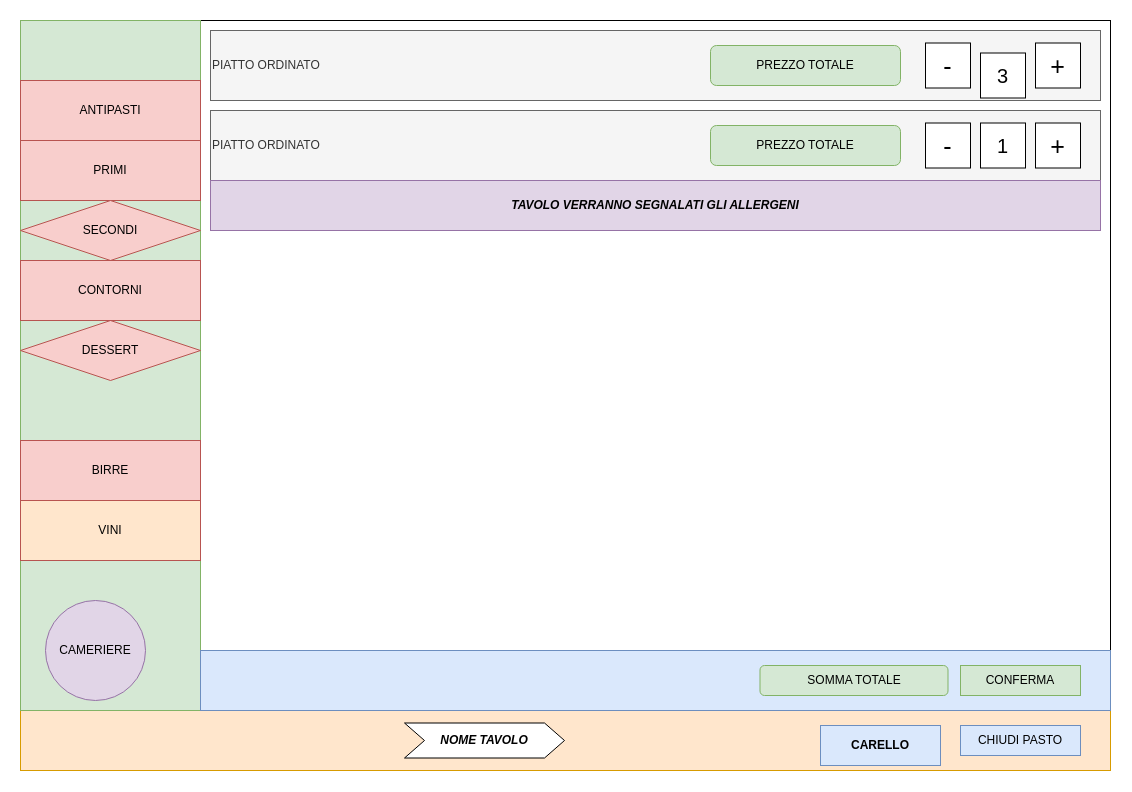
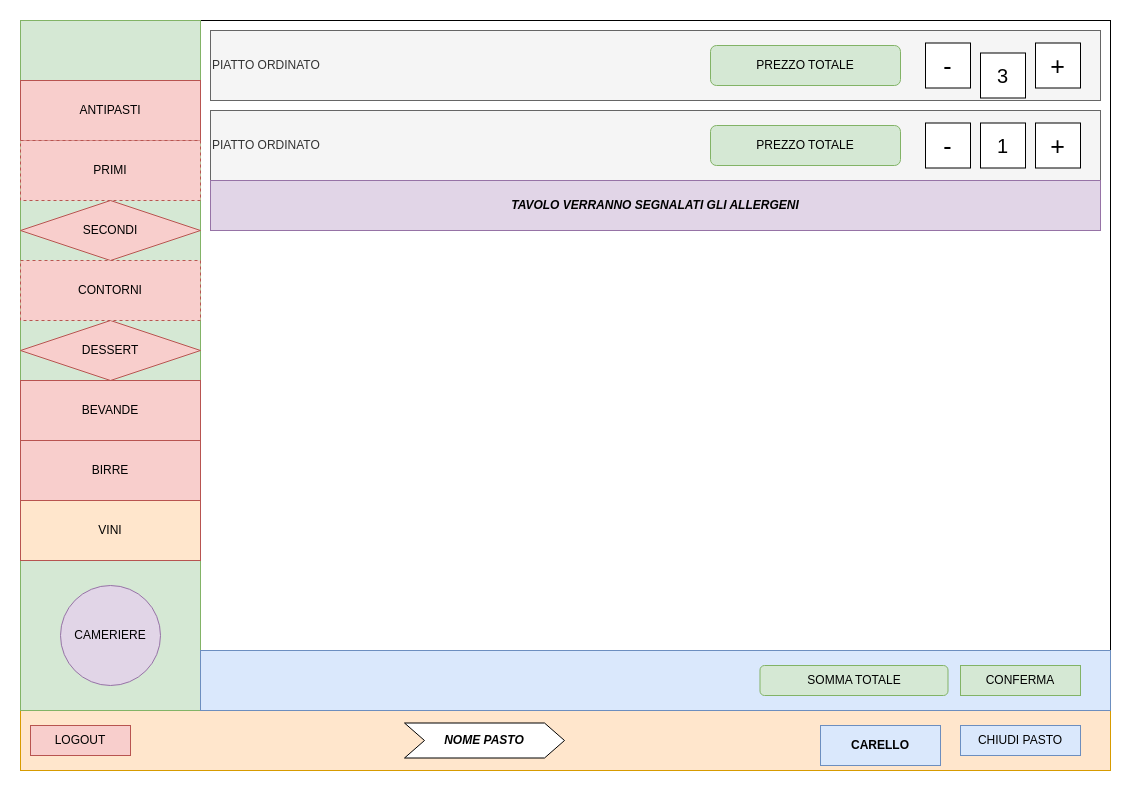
  <mxCell id="0" />
  <mxCell id="1" parent="0" />
  <mxCell id="2" value="" style="rounded=0;whiteSpace=wrap;html=1;" parent="1" vertex="1"><mxGeometry x="20" y="20" width="1090" height="750" as="geometry" /></mxCell>
  <mxCell id="3" value="" style="rounded=0;whiteSpace=wrap;html=1;fillColor=#ffe6cc;strokeColor=#d79b00;" parent="1" vertex="1"><mxGeometry x="20" y="710" width="1090" height="60" as="geometry" /></mxCell>
  <mxCell id="4" value="&lt;b&gt;CARELLO&lt;/b&gt;" style="rounded=0;whiteSpace=wrap;html=1;fillColor=#dae8fc;strokeColor=#6c8ebf;" parent="1" vertex="1"><mxGeometry x="820" y="725" width="120" height="40" as="geometry" /></mxCell>
  <mxCell id="5" value="CHIUDI PASTO" style="rounded=0;whiteSpace=wrap;html=1;fillColor=#dae8fc;strokeColor=#6c8ebf;" parent="1" vertex="1"><mxGeometry x="960" y="725" width="120" height="30" as="geometry" /></mxCell>
  <mxCell id="6" value="" style="rounded=0;whiteSpace=wrap;html=1;fillColor=#d5e8d4;strokeColor=#82b366;" parent="1" vertex="1"><mxGeometry x="20" y="20" width="180" height="690" as="geometry" /></mxCell>
  <mxCell id="7" value="ANTIPASTI" style="rounded=0;whiteSpace=wrap;html=1;fillColor=#f8cecc;strokeColor=#b85450;" parent="1" vertex="1"><mxGeometry x="20" y="80" width="180" height="60" as="geometry" /></mxCell>
- <mxCell id="8" value="PRIMI" style="rounded=0;whiteSpace=wrap;html=1;fillColor=#f8cecc;strokeColor=#b85450;" parent="1" vertex="1"><mxGeometry x="20" y="140" width="180" height="60" as="geometry" /></mxCell>
+ <mxCell id="8" value="PRIMI" style="rounded=0;whiteSpace=wrap;html=1;fillColor=#f8cecc;strokeColor=#b85450;dashed=1;" parent="1" vertex="1"><mxGeometry x="20" y="140" width="180" height="60" as="geometry" /></mxCell>
  <mxCell id="9" value="SECONDI" style="rhombus;whiteSpace=wrap;html=1;fillColor=#f8cecc;strokeColor=#b85450;" parent="1" vertex="1"><mxGeometry x="20" y="200" width="180" height="60" as="geometry" /></mxCell>
  <mxCell id="10" value="DESSERT" style="rhombus;whiteSpace=wrap;html=1;fillColor=#f8cecc;strokeColor=#b85450;" parent="1" vertex="1"><mxGeometry x="20" y="320" width="180" height="60" as="geometry" /></mxCell>
+ <mxCell id="11" value="BEVANDE" style="rounded=0;whiteSpace=wrap;html=1;fillColor=#f8cecc;strokeColor=#b85450;" parent="1" vertex="1"><mxGeometry x="20" y="380" width="180" height="60" as="geometry" /></mxCell>
  <mxCell id="12" value="BIRRE" style="rounded=0;whiteSpace=wrap;html=1;fillColor=#f8cecc;strokeColor=#b85450;" parent="1" vertex="1"><mxGeometry x="20" y="440" width="180" height="60" as="geometry" /></mxCell>
- <mxCell id="13" value="CAMERIERE" style="ellipse;whiteSpace=wrap;html=1;aspect=fixed;fillColor=#e1d5e7;strokeColor=#9673a6;" parent="1" vertex="1"><mxGeometry x="45" y="600" width="100" height="100" as="geometry" /></mxCell>
- <mxCell id="14" value="&lt;b&gt;&lt;i&gt;NOME TAVOLO&lt;/i&gt;&lt;/b&gt;" style="shape=step;perimeter=stepPerimeter;whiteSpace=wrap;html=1;fixedSize=1;" parent="1" vertex="1"><mxGeometry x="404" y="722.5" width="160" height="35" as="geometry" /></mxCell>
+ <mxCell id="13" value="CAMERIERE" style="ellipse;whiteSpace=wrap;html=1;aspect=fixed;fillColor=#e1d5e7;strokeColor=#9673a6;" parent="1" vertex="1"><mxGeometry x="60" y="585" width="100" height="100" as="geometry" /></mxCell>
+ <mxCell id="14" value="&lt;b&gt;&lt;i&gt;NOME PASTO&lt;/i&gt;&lt;/b&gt;" style="shape=step;perimeter=stepPerimeter;whiteSpace=wrap;html=1;fixedSize=1;" parent="1" vertex="1"><mxGeometry x="404" y="722.5" width="160" height="35" as="geometry" /></mxCell>
  <mxCell id="15" value="VINI" style="rounded=0;whiteSpace=wrap;html=1;fillColor=#ffe6cc;strokeColor=#b85450;" parent="1" vertex="1"><mxGeometry x="20" y="500" width="180" height="60" as="geometry" /></mxCell>
- <mxCell id="16" value="CONTORNI" style="rounded=0;whiteSpace=wrap;html=1;fillColor=#f8cecc;strokeColor=#b85450;" parent="1" vertex="1"><mxGeometry x="20" y="260" width="180" height="60" as="geometry" /></mxCell>
+ <mxCell id="16" value="CONTORNI" style="rounded=0;whiteSpace=wrap;html=1;fillColor=#f8cecc;strokeColor=#b85450;dashed=1;" parent="1" vertex="1"><mxGeometry x="20" y="260" width="180" height="60" as="geometry" /></mxCell>
  <mxCell id="17" value="" style="rounded=0;whiteSpace=wrap;html=1;strokeColor=#6c8ebf;fillColor=#dae8fc;" parent="1" vertex="1"><mxGeometry x="200" y="650" width="910" height="60" as="geometry" /></mxCell>
  <mxCell id="18" value="CONFERMA" style="rounded=0;whiteSpace=wrap;html=1;fillColor=#d5e8d4;strokeColor=#82b366;" parent="1" vertex="1"><mxGeometry x="960" y="665" width="120" height="30" as="geometry" /></mxCell>
  <mxCell id="19" value="PIATTO ORDINATO" style="rounded=0;whiteSpace=wrap;html=1;strokeColor=#666666;fillColor=#f5f5f5;fontColor=#333333;align=left;" parent="1" vertex="1"><mxGeometry x="210" y="30" width="890" height="70" as="geometry" /></mxCell>
  <mxCell id="20" value="&lt;font style=&quot;font-size: 25px&quot;&gt;-&lt;/font&gt;" style="whiteSpace=wrap;html=1;aspect=fixed;" parent="1" vertex="1"><mxGeometry x="925" y="42.5" width="45" height="45" as="geometry" /></mxCell>
  <mxCell id="21" value="&lt;font style=&quot;font-size: 20px&quot;&gt;3&lt;/font&gt;" style="whiteSpace=wrap;html=1;aspect=fixed;" parent="1" vertex="1"><mxGeometry x="980" y="52.5" width="45" height="45" as="geometry" /></mxCell>
  <mxCell id="22" value="&lt;font style=&quot;font-size: 25px&quot;&gt;+&lt;/font&gt;" style="whiteSpace=wrap;html=1;aspect=fixed;" parent="1" vertex="1"><mxGeometry x="1035" y="42.5" width="45" height="45" as="geometry" /></mxCell>
  <mxCell id="23" value="PREZZO TOTALE" style="rounded=1;whiteSpace=wrap;html=1;strokeColor=#82b366;fillColor=#d5e8d4;" parent="1" vertex="1"><mxGeometry x="710" y="45" width="190" height="40" as="geometry" /></mxCell>
  <mxCell id="24" value="PIATTO ORDINATO" style="rounded=0;whiteSpace=wrap;html=1;strokeColor=#666666;fillColor=#f5f5f5;fontColor=#333333;align=left;" parent="1" vertex="1"><mxGeometry x="210" y="110" width="890" height="70" as="geometry" /></mxCell>
  <mxCell id="25" value="&lt;font style=&quot;font-size: 25px&quot;&gt;-&lt;/font&gt;" style="whiteSpace=wrap;html=1;aspect=fixed;" parent="1" vertex="1"><mxGeometry x="925" y="122.5" width="45" height="45" as="geometry" /></mxCell>
  <mxCell id="26" value="&lt;font style=&quot;font-size: 20px&quot;&gt;1&lt;/font&gt;" style="whiteSpace=wrap;html=1;aspect=fixed;" parent="1" vertex="1"><mxGeometry x="980" y="122.5" width="45" height="45" as="geometry" /></mxCell>
  <mxCell id="27" value="&lt;font style=&quot;font-size: 25px&quot;&gt;+&lt;/font&gt;" style="whiteSpace=wrap;html=1;aspect=fixed;" parent="1" vertex="1"><mxGeometry x="1035" y="122.5" width="45" height="45" as="geometry" /></mxCell>
  <mxCell id="28" value="PREZZO TOTALE" style="rounded=1;whiteSpace=wrap;html=1;strokeColor=#82b366;fillColor=#d5e8d4;" parent="1" vertex="1"><mxGeometry x="710" y="125" width="190" height="40" as="geometry" /></mxCell>
  <mxCell id="29" value="&lt;b&gt;&lt;i&gt;TAVOLO VERRANNO SEGNALATI GLI ALLERGENI&lt;/i&gt;&lt;/b&gt;" style="rounded=0;whiteSpace=wrap;html=1;strokeColor=#9673a6;fillColor=#e1d5e7;" parent="1" vertex="1"><mxGeometry x="210" y="180" width="890" height="50" as="geometry" /></mxCell>
  <mxCell id="30" value="SOMMA TOTALE" style="rounded=1;whiteSpace=wrap;html=1;strokeColor=#82b366;fillColor=#d5e8d4;" parent="1" vertex="1"><mxGeometry x="759.5" y="665" width="188" height="30" as="geometry" /></mxCell>
+ <mxCell id="31" value="LOGOUT" style="rounded=0;whiteSpace=wrap;html=1;fillColor=#f8cecc;strokeColor=#b85450;" vertex="1" parent="1"><mxGeometry x="30" y="725" width="100" height="30" as="geometry" /></mxCell>
